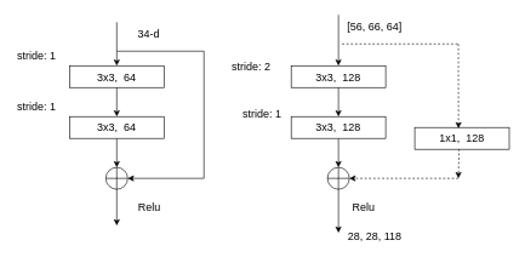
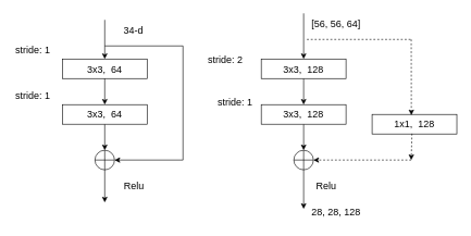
  <mxCell id="0" />
  <mxCell id="1" parent="0" />
  <mxCell id="2" value="" style="group" vertex="1" connectable="0" parent="1"><mxGeometry x="20" y="30" width="260" height="280" as="geometry" /></mxCell>
  <mxCell id="3" value="&lt;font style=&quot;font-size: 15px&quot;&gt;3x3,&amp;nbsp; 64&lt;/font&gt;" style="rounded=0;whiteSpace=wrap;html=1;" vertex="1" parent="2"><mxGeometry x="75" y="60" width="130" height="30" as="geometry" /></mxCell>
  <mxCell id="4" value="&lt;span style=&quot;color: rgba(0 , 0 , 0 , 0) ; font-family: monospace ; font-size: 0px&quot;&gt;%3CmxGraphModel%3E%3Croot%3E%3CmxCell%20id%3D%220%22%2F%3E%3CmxCell%20id%3D%221%22%20parent%3D%220%22%2F%3E%3CmxCell%20id%3D%222%22%20value%3D%22%26lt%3Bfont%20style%3D%26quot%3Bfont-size%3A%2015px%26quot%3B%26gt%3Bstride%3A%201%26lt%3B%2Ffont%26gt%3B%22%20style%3D%22text%3Bhtml%3D1%3BstrokeColor%3Dnone%3BfillColor%3Dnone%3Balign%3Dcenter%3BverticalAlign%3Dmiddle%3BwhiteSpace%3Dwrap%3Brounded%3D0%3B%22%20vertex%3D%221%22%20parent%3D%221%22%3E%3CmxGeometry%20x%3D%22400%22%20y%3D%22110%22%20width%3D%2260%22%20height%3D%2230%22%20as%3D%22geometry%22%2F%3E%3C%2FmxCell%3E%3C%2Froot%3E%3C%2FmxGraphModel%3E&lt;/span&gt;&lt;span style=&quot;color: rgba(0 , 0 , 0 , 0) ; font-family: monospace ; font-size: 0px&quot;&gt;%3CmxGraphModel%3E%3Croot%3E%3CmxCell%20id%3D%220%22%2F%3E%3CmxCell%20id%3D%221%22%20parent%3D%220%22%2F%3E%3CmxCell%20id%3D%222%22%20value%3D%22%26lt%3Bfont%20style%3D%26quot%3Bfont-size%3A%2015px%26quot%3B%26gt%3Bstride%3A%201%26lt%3B%2Ffont%26gt%3B%22%20style%3D%22text%3Bhtml%3D1%3BstrokeColor%3Dnone%3BfillColor%3Dnone%3Balign%3Dcenter%3BverticalAlign%3Dmiddle%3BwhiteSpace%3Dwrap%3Brounded%3D0%3B%22%20vertex%3D%221%22%20parent%3D%221%22%3E%3CmxGeometry%20x%3D%22400%22%20y%3D%22110%22%20width%3D%2260%22%20height%3D%2230%22%20as%3D%22geometry%22%2F%3E%3C%2FmxCell%3E%3C%2Froot%3E%3C%2FmxGraphModel%3E&lt;/span&gt;" style="shape=orEllipse;perimeter=ellipsePerimeter;whiteSpace=wrap;html=1;backgroundOutline=1;" vertex="1" parent="2"><mxGeometry x="125" y="200" width="30" height="30" as="geometry" /></mxCell>
  <mxCell id="5" value="&lt;font style=&quot;font-size: 15px&quot;&gt;stride: 1&lt;/font&gt;" style="text;html=1;strokeColor=none;fillColor=none;align=center;verticalAlign=middle;whiteSpace=wrap;rounded=0;" vertex="1" parent="2"><mxGeometry y="30" width="60" height="30" as="geometry" /></mxCell>
  <mxCell id="6" value="" style="edgeStyle=orthogonalEdgeStyle;rounded=0;orthogonalLoop=1;jettySize=auto;html=1;fontSize=15;" edge="1" parent="2" source="7" target="4"><mxGeometry relative="1" as="geometry" /></mxCell>
  <mxCell id="7" value="&lt;font style=&quot;font-size: 15px&quot;&gt;3x3,&amp;nbsp; 64&lt;/font&gt;" style="rounded=0;whiteSpace=wrap;html=1;" vertex="1" parent="2"><mxGeometry x="75" y="130" width="130" height="30" as="geometry" /></mxCell>
  <mxCell id="8" value="" style="edgeStyle=orthogonalEdgeStyle;rounded=0;orthogonalLoop=1;jettySize=auto;html=1;fontSize=15;" edge="1" parent="2" source="3" target="7"><mxGeometry relative="1" as="geometry" /></mxCell>
  <mxCell id="9" value="&lt;font style=&quot;font-size: 15px&quot;&gt;stride: 1&lt;/font&gt;" style="text;html=1;strokeColor=none;fillColor=none;align=center;verticalAlign=middle;whiteSpace=wrap;rounded=0;" vertex="1" parent="2"><mxGeometry y="100" width="60" height="30" as="geometry" /></mxCell>
  <mxCell id="10" value="" style="endArrow=classic;html=1;rounded=0;fontSize=15;entryX=0.5;entryY=0;entryDx=0;entryDy=0;" edge="1" parent="2" target="3"><mxGeometry width="50" height="50" relative="1" as="geometry"><mxPoint x="140" as="sourcePoint" /><mxPoint x="170" y="100" as="targetPoint" /></mxGeometry></mxCell>
  <mxCell id="11" value="" style="endArrow=classic;html=1;rounded=0;fontSize=15;exitX=0.5;exitY=1;exitDx=0;exitDy=0;" edge="1" parent="2" source="4"><mxGeometry width="50" height="50" relative="1" as="geometry"><mxPoint x="155" y="240" as="sourcePoint" /><mxPoint x="140" y="280" as="targetPoint" /></mxGeometry></mxCell>
  <mxCell id="12" value="34-d" style="text;html=1;strokeColor=none;fillColor=none;align=center;verticalAlign=middle;whiteSpace=wrap;rounded=0;fontSize=15;" vertex="1" parent="2"><mxGeometry x="154" width="60" height="30" as="geometry" /></mxCell>
  <mxCell id="13" value="" style="endArrow=none;html=1;rounded=0;fontSize=15;endFill=0;" edge="1" parent="2"><mxGeometry width="50" height="50" relative="1" as="geometry"><mxPoint x="140" y="40" as="sourcePoint" /><mxPoint x="260" y="40" as="targetPoint" /></mxGeometry></mxCell>
  <mxCell id="14" value="" style="endArrow=none;html=1;rounded=0;fontSize=15;" edge="1" parent="2"><mxGeometry width="50" height="50" relative="1" as="geometry"><mxPoint x="260" y="215" as="sourcePoint" /><mxPoint x="260" y="40" as="targetPoint" /></mxGeometry></mxCell>
  <mxCell id="15" value="" style="endArrow=classic;html=1;rounded=0;fontSize=15;entryX=1;entryY=0.5;entryDx=0;entryDy=0;" edge="1" parent="2" target="4"><mxGeometry width="50" height="50" relative="1" as="geometry"><mxPoint x="260" y="215" as="sourcePoint" /><mxPoint x="255" y="260" as="targetPoint" /></mxGeometry></mxCell>
  <mxCell id="16" value="Relu" style="text;html=1;strokeColor=none;fillColor=none;align=center;verticalAlign=middle;whiteSpace=wrap;rounded=0;fontSize=15;" vertex="1" parent="2"><mxGeometry x="155" y="240" width="60" height="30" as="geometry" /></mxCell>
  <mxCell id="17" style="edgeStyle=orthogonalEdgeStyle;rounded=0;orthogonalLoop=1;jettySize=auto;html=1;exitX=0.5;exitY=1;exitDx=0;exitDy=0;fontSize=15;endArrow=classic;endFill=1;" edge="1" parent="1" source="18" target="20"><mxGeometry relative="1" as="geometry" /></mxCell>
  <mxCell id="18" value="&lt;font style=&quot;font-size: 15px&quot;&gt;3x3,&amp;nbsp; 128&lt;/font&gt;" style="rounded=0;whiteSpace=wrap;html=1;" vertex="1" parent="1"><mxGeometry x="400" y="90" width="130" height="30" as="geometry" /></mxCell>
  <mxCell id="19" value="" style="edgeStyle=orthogonalEdgeStyle;rounded=0;orthogonalLoop=1;jettySize=auto;html=1;fontSize=15;endArrow=classic;endFill=1;" edge="1" parent="1" source="20" target="23"><mxGeometry relative="1" as="geometry" /></mxCell>
  <mxCell id="20" value="&lt;font style=&quot;font-size: 15px&quot;&gt;3x3,&amp;nbsp; 128&lt;/font&gt;" style="rounded=0;whiteSpace=wrap;html=1;" vertex="1" parent="1"><mxGeometry x="400" y="160" width="130" height="30" as="geometry" /></mxCell>
  <mxCell id="21" value="&lt;font style=&quot;font-size: 15px&quot;&gt;stride: 2&lt;/font&gt;" style="text;html=1;strokeColor=none;fillColor=none;align=center;verticalAlign=middle;whiteSpace=wrap;rounded=0;" vertex="1" parent="1"><mxGeometry x="315" y="75" width="60" height="30" as="geometry" /></mxCell>
  <mxCell id="22" value="&lt;font style=&quot;font-size: 15px&quot;&gt;stride: 1&lt;/font&gt;" style="text;html=1;strokeColor=none;fillColor=none;align=center;verticalAlign=middle;whiteSpace=wrap;rounded=0;" vertex="1" parent="1"><mxGeometry x="330" y="140" width="60" height="30" as="geometry" /></mxCell>
  <mxCell id="23" value="" style="shape=orEllipse;perimeter=ellipsePerimeter;whiteSpace=wrap;html=1;backgroundOutline=1;fontSize=15;" vertex="1" parent="1"><mxGeometry x="450" y="230" width="30" height="30" as="geometry" /></mxCell>
  <mxCell id="24" value="" style="endArrow=classic;html=1;rounded=0;fontSize=15;exitX=0.5;exitY=1;exitDx=0;exitDy=0;" edge="1" parent="1" source="23"><mxGeometry width="50" height="50" relative="1" as="geometry"><mxPoint x="270" y="240" as="sourcePoint" /><mxPoint x="465" y="320" as="targetPoint" /></mxGeometry></mxCell>
  <mxCell id="25" value="" style="endArrow=classic;html=1;rounded=0;fontSize=15;entryX=0.5;entryY=0;entryDx=0;entryDy=0;" edge="1" parent="1" target="18"><mxGeometry width="50" height="50" relative="1" as="geometry"><mxPoint x="465" y="20" as="sourcePoint" /><mxPoint x="320" y="190" as="targetPoint" /></mxGeometry></mxCell>
  <mxCell id="26" value="" style="endArrow=none;dashed=1;html=1;rounded=0;fontSize=15;" edge="1" parent="1"><mxGeometry width="50" height="50" relative="1" as="geometry"><mxPoint x="470" y="60" as="sourcePoint" /><mxPoint x="630" y="60" as="targetPoint" /></mxGeometry></mxCell>
  <mxCell id="27" value="" style="endArrow=classic;html=1;rounded=0;fontSize=15;entryX=1;entryY=0.5;entryDx=0;entryDy=0;dashed=1;" edge="1" parent="1" target="23"><mxGeometry width="50" height="50" relative="1" as="geometry"><mxPoint x="630" y="245" as="sourcePoint" /><mxPoint x="520" y="230" as="targetPoint" /></mxGeometry></mxCell>
  <mxCell id="28" value="&lt;font style=&quot;font-size: 15px&quot;&gt;1x1,&amp;nbsp; 128&lt;/font&gt;" style="rounded=0;whiteSpace=wrap;html=1;" vertex="1" parent="1"><mxGeometry x="570" y="175" width="130" height="30" as="geometry" /></mxCell>
  <mxCell id="29" value="" style="endArrow=classic;html=1;rounded=0;dashed=1;fontSize=15;entryX=0.463;entryY=0.042;entryDx=0;entryDy=0;entryPerimeter=0;" edge="1" parent="1" target="28"><mxGeometry width="50" height="50" relative="1" as="geometry"><mxPoint x="630" y="60" as="sourcePoint" /><mxPoint x="620" y="140" as="targetPoint" /></mxGeometry></mxCell>
  <mxCell id="30" value="" style="endArrow=classic;html=1;rounded=0;dashed=1;fontSize=15;exitX=0.47;exitY=0.983;exitDx=0;exitDy=0;exitPerimeter=0;" edge="1" parent="1" source="28"><mxGeometry width="50" height="50" relative="1" as="geometry"><mxPoint x="629.93" y="167.28" as="sourcePoint" /><mxPoint x="630" y="245" as="targetPoint" /></mxGeometry></mxCell>
- <mxCell id="31" value="[56, 66, 64]" style="text;html=1;strokeColor=none;fillColor=none;align=center;verticalAlign=middle;whiteSpace=wrap;rounded=0;fontSize=15;" vertex="1" parent="1"><mxGeometry x="470" y="20" width="90" height="30" as="geometry" /></mxCell>
- <mxCell id="32" value="28, 28, 118" style="text;html=1;strokeColor=none;fillColor=none;align=center;verticalAlign=middle;whiteSpace=wrap;rounded=0;fontSize=15;" vertex="1" parent="1"><mxGeometry x="470" y="310" width="90" height="30" as="geometry" /></mxCell>
+ <mxCell id="31" value="[56, 56, 64]" style="text;html=1;strokeColor=none;fillColor=none;align=center;verticalAlign=middle;whiteSpace=wrap;rounded=0;fontSize=15;" vertex="1" parent="1"><mxGeometry x="470" y="20" width="90" height="30" as="geometry" /></mxCell>
+ <mxCell id="32" value="28, 28, 128" style="text;html=1;strokeColor=none;fillColor=none;align=center;verticalAlign=middle;whiteSpace=wrap;rounded=0;fontSize=15;" vertex="1" parent="1"><mxGeometry x="470" y="310" width="90" height="30" as="geometry" /></mxCell>
  <mxCell id="33" value="Relu" style="text;html=1;strokeColor=none;fillColor=none;align=center;verticalAlign=middle;whiteSpace=wrap;rounded=0;fontSize=15;" vertex="1" parent="1"><mxGeometry x="470" y="270" width="60" height="30" as="geometry" /></mxCell>
